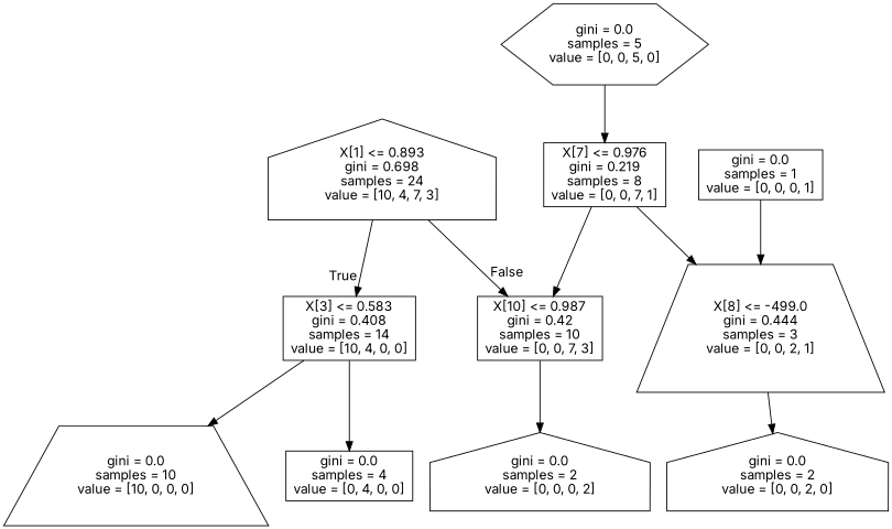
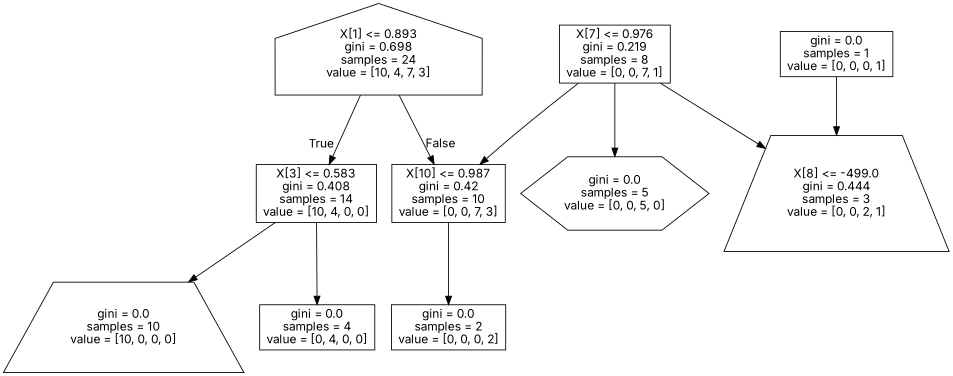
  digraph {
    fontname=Inter
    node [fontname=Inter shape=box]
    edge [fontname=Inter]
    n1 [label="X[1] <= 0.893\ngini = 0.698\nsamples = 24\nvalue = [10, 4, 7, 3]" shape=house]
    n2 [label="X[3] <= 0.583\ngini = 0.408\nsamples = 14\nvalue = [10, 4, 0, 0]"]
    n3 [label="X[10] <= 0.987\ngini = 0.42\nsamples = 10\nvalue = [0, 0, 7, 3]"]
    n4 [label="gini = 0.0\nsamples = 10\nvalue = [10, 0, 0, 0]" shape=trapezium]
    n5 [label="gini = 0.0\nsamples = 4\nvalue = [0, 4, 0, 0]"]
-   n6 [label="gini = 0.0\nsamples = 2\nvalue = [0, 0, 0, 2]" shape=house]
+   n6 [label="gini = 0.0\nsamples = 2\nvalue = [0, 0, 0, 2]"]
    n7 [label="X[7] <= 0.976\ngini = 0.219\nsamples = 8\nvalue = [0, 0, 7, 1]"]
    n8 [label="X[8] <= -499.0\ngini = 0.444\nsamples = 3\nvalue = [0, 0, 2, 1]" shape=trapezium]
    n9 [label="gini = 0.0\nsamples = 5\nvalue = [0, 0, 5, 0]" shape=hexagon]
-   n10 [label="gini = 0.0\nsamples = 2\nvalue = [0, 0, 2, 0]" shape=house]
    n11 [label="gini = 0.0\nsamples = 1\nvalue = [0, 0, 0, 1]"]
    n1 -> n2 [headlabel=True labelangle=45 labeldistance=2.5]
    n1 -> n3 [headlabel=False labelangle=-45 labeldistance=2.5]
    n2 -> n4
    n2 -> n5
    n3 -> n6
    n7 -> n3
    n7 -> n8
-   n9 -> n7
-   n8 -> n10
+   n7 -> n9
    n11 -> n8
  }
